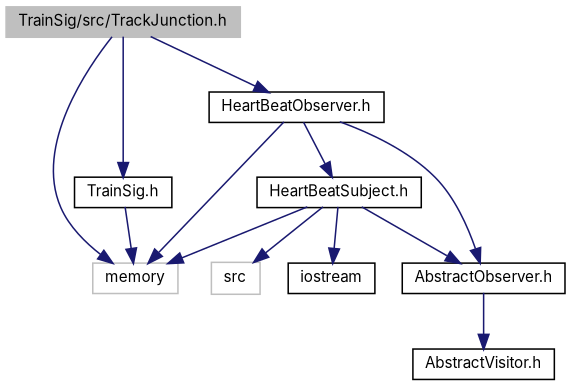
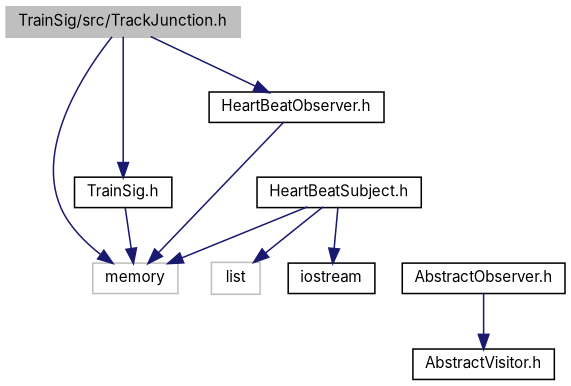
  digraph {
    fontname=Inter
    node [color=black fillcolor=white fontname=Inter fontsize=10 shape=record style=filled]
    edge [color=midnightblue fontname=Inter fontsize=10 labelfontname=Helvetica labelfontsize=10 style=solid]
    n1 [color=grey75 fillcolor=grey75 fontcolor=black height=0.2 label="TrainSig/src/TrackJunction.h" width=0.4]
    n2 [color=grey75 height=0.2 label=memory width=0.4]
    n3 [height=0.2 label="TrainSig.h" width=0.4]
    n4 [height=0.2 label="HeartBeatObserver.h" width=0.4]
    n5 [height=0.2 label="AbstractObserver.h" width=0.4]
    n6 [height=0.2 label="HeartBeatSubject.h" width=0.4]
    n7 [height=0.2 label="AbstractVisitor.h" width=0.4]
    n8 [height=0.2 label=iostream width=0.4]
-   n9 [color=grey75 height=0.2 label=src width=0.4]
+   n9 [color=grey75 height=0.2 label=list width=0.4]
    n1 -> n2
    n1 -> n3
    n1 -> n4
    n3 -> n2
    n4 -> n2
-   n4 -> n5
-   n4 -> n6
    n5 -> n7
    n6 -> n2
-   n6 -> n5
    n6 -> n8
    n6 -> n9
  }
